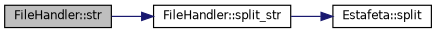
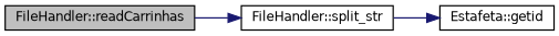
  digraph {
    rankdir=LR
    node [color=black fillcolor=white fontname=Helvetica fontsize=10 shape=record style=filled]
    edge [color=midnightblue fontname=Helvetica fontsize=10 labelfontname=Helvetica labelfontsize=10 style=solid]
-   n1 [fillcolor=grey75 fontcolor=black height=0.2 label="FileHandler::str" width=0.4]
+   n1 [fillcolor=grey75 fontcolor=black height=0.2 label="FileHandler::readCarrinhas" width=0.4]
    n2 [height=0.2 label="FileHandler::split_str" width=0.4]
-   n3 [height=0.2 label="Estafeta::split" width=0.4]
+   n3 [height=0.2 label="Estafeta::getid" width=0.4]
    n1 -> n2
    n2 -> n3
  }
